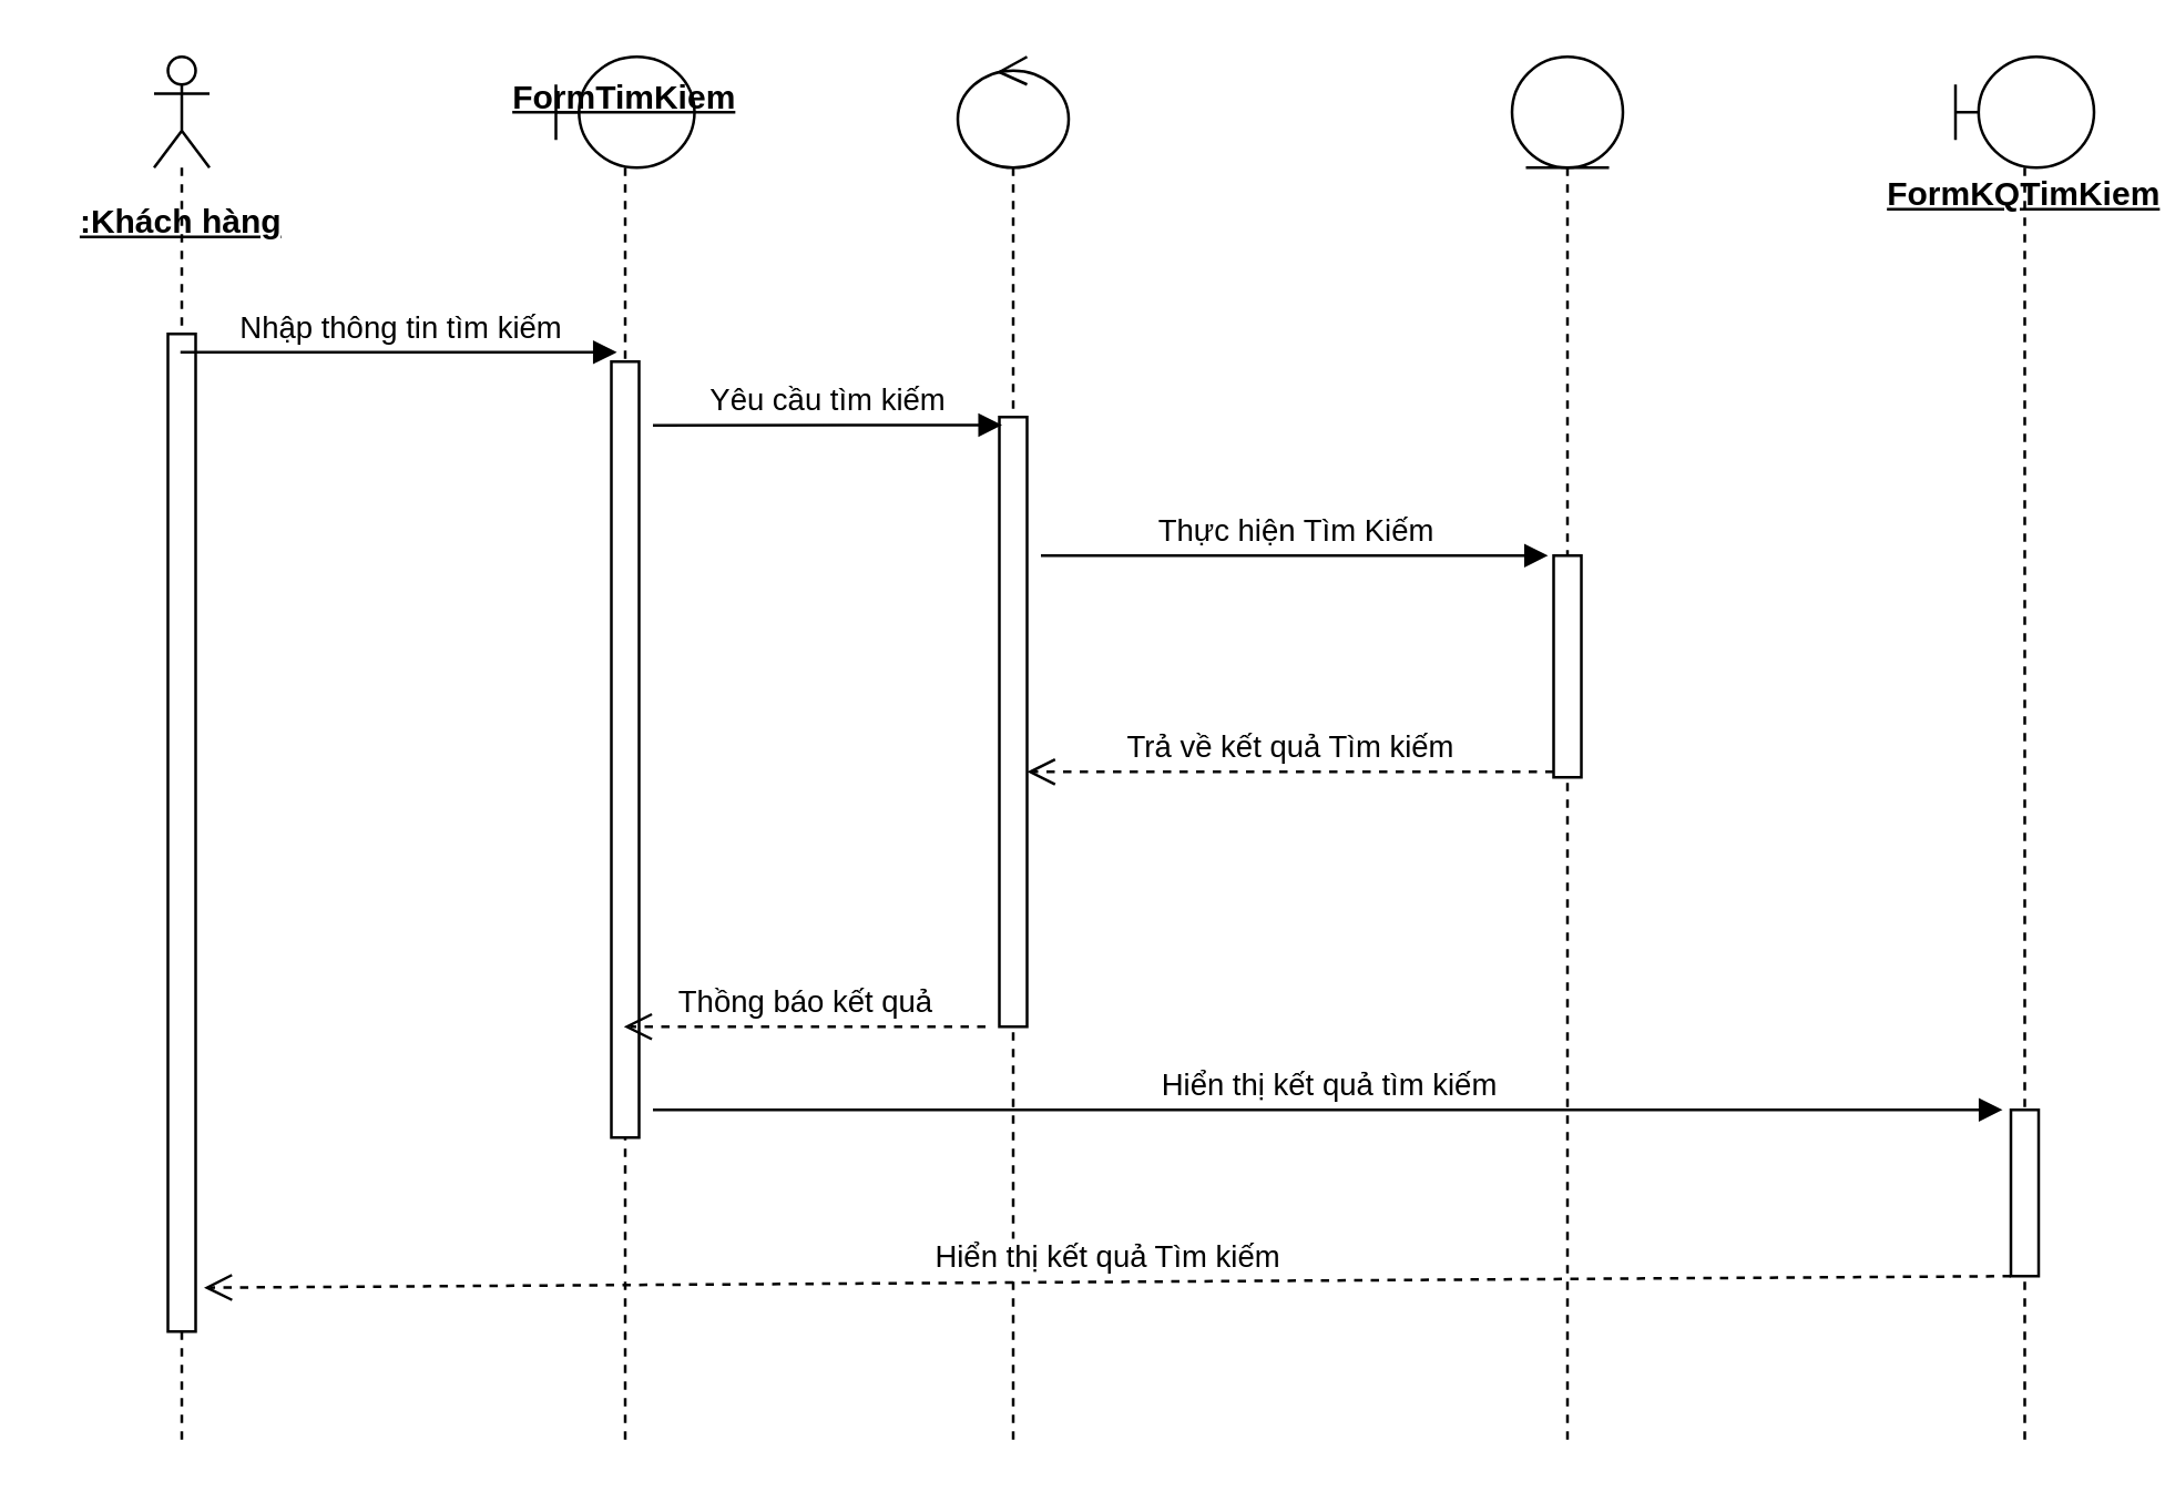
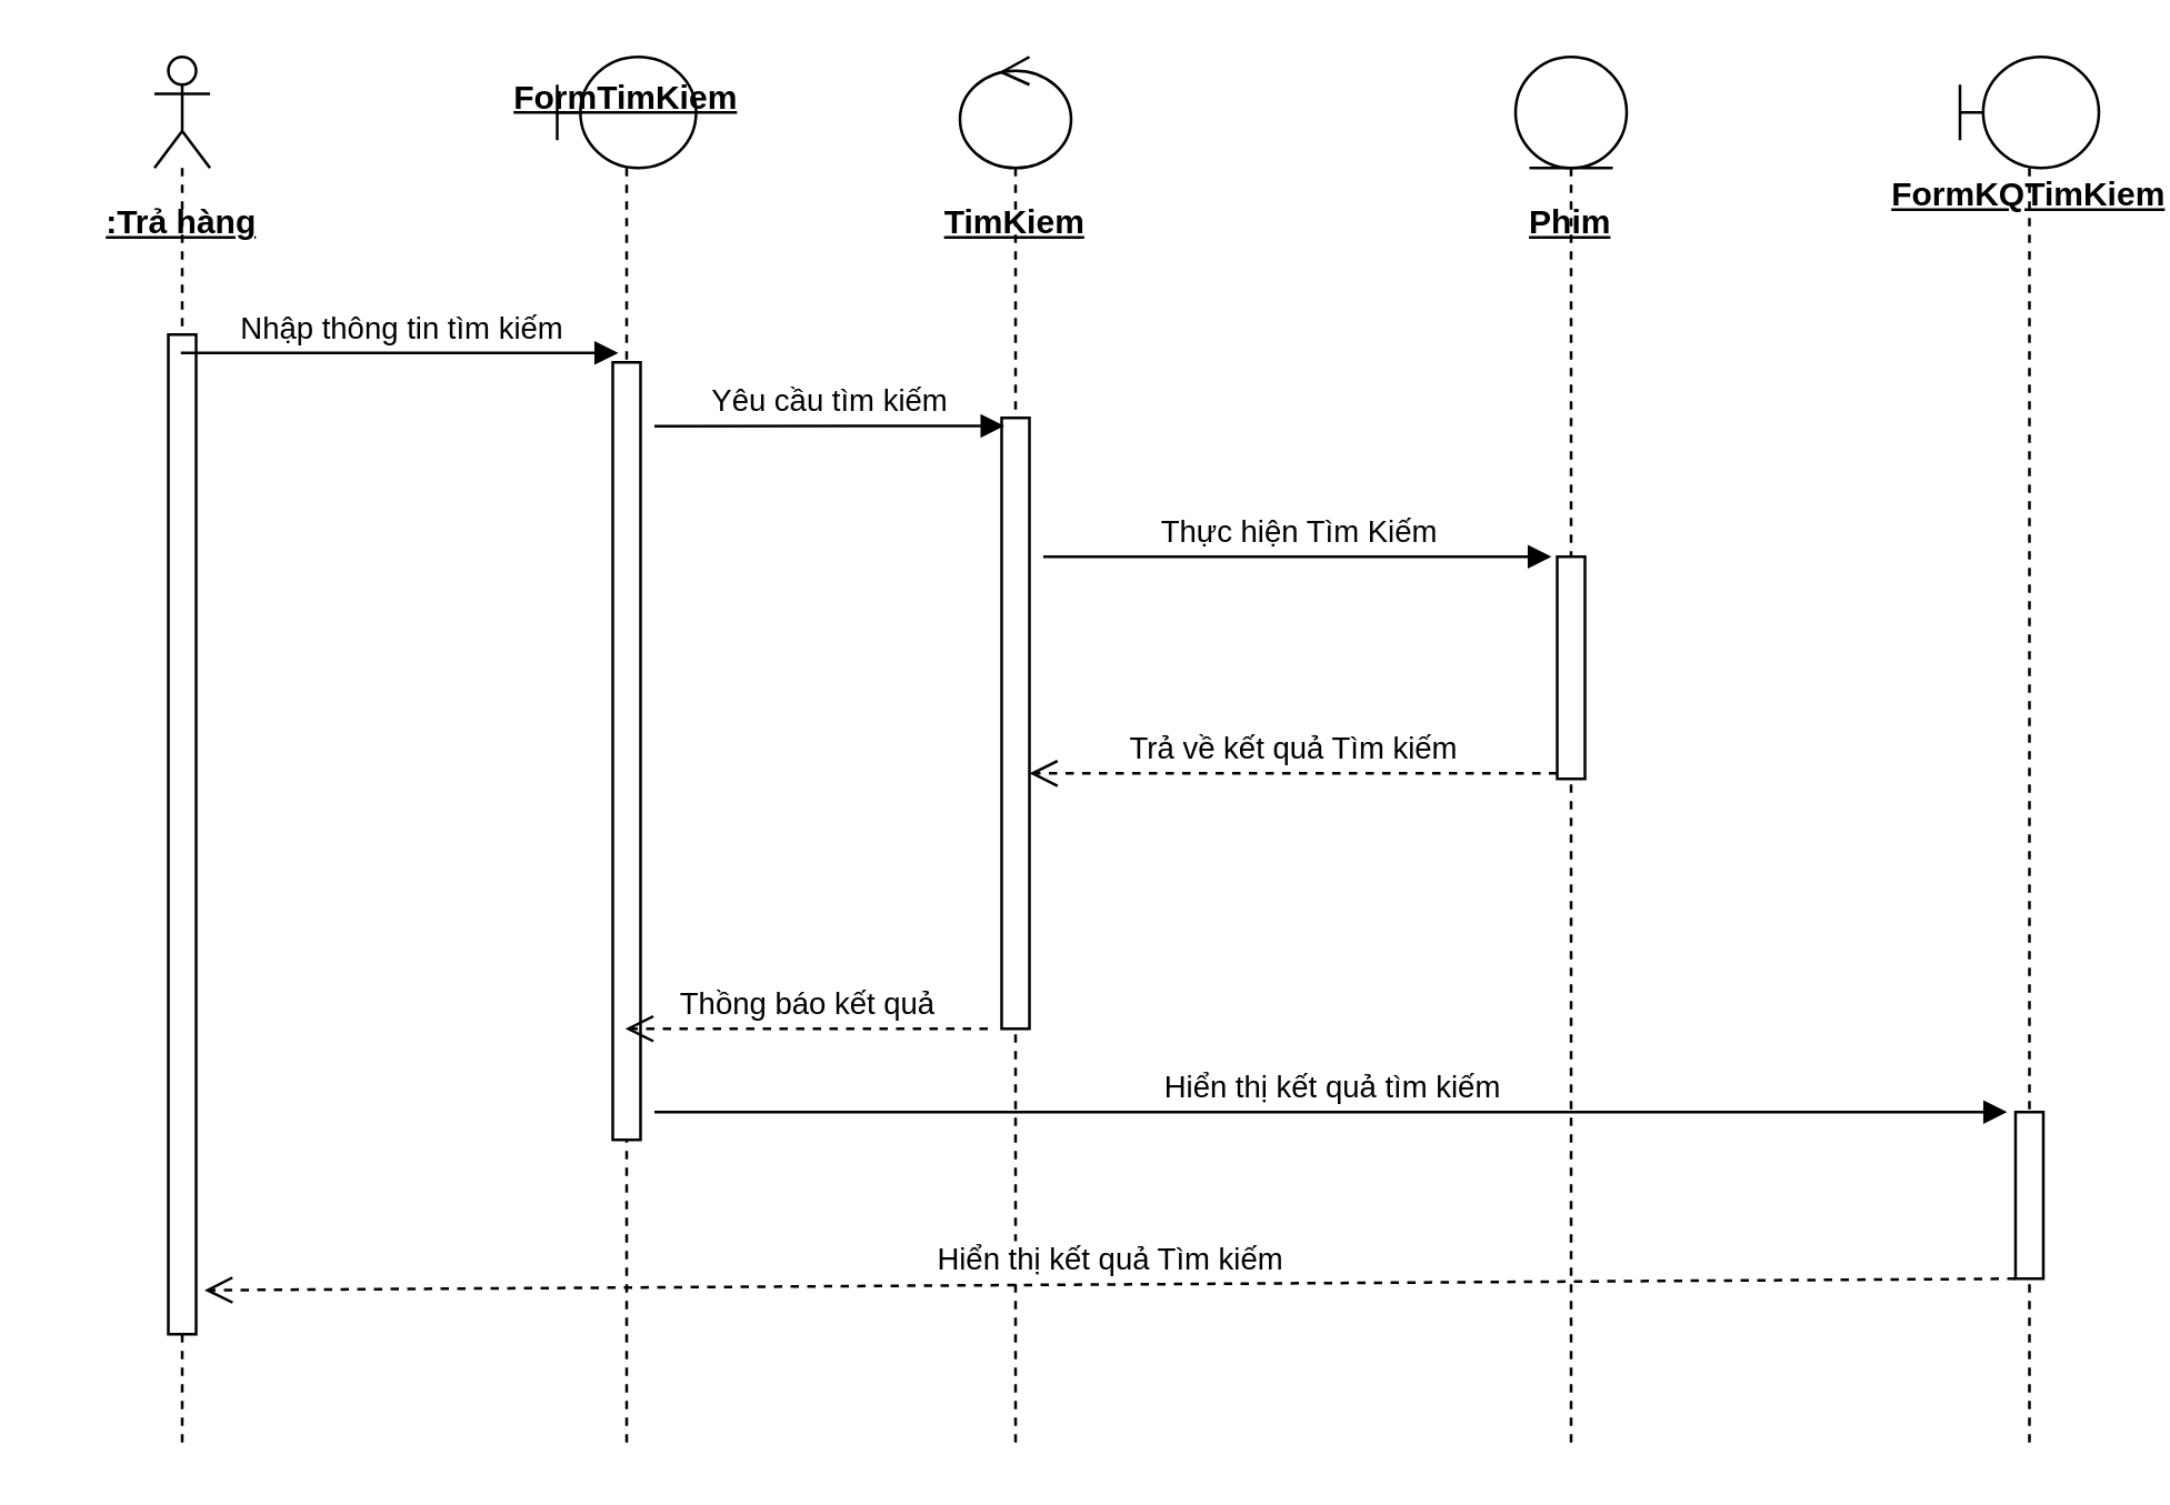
  <mxCell id="0" />
  <mxCell id="1" parent="0" />
  <mxCell id="2" value="" style="shape=umlLifeline;participant=umlActor;perimeter=lifelinePerimeter;whiteSpace=wrap;html=1;container=1;collapsible=0;recursiveResize=0;verticalAlign=top;spacingTop=36;labelBackgroundColor=#ffffff;outlineConnect=0;" vertex="1" parent="1"><mxGeometry x="55" y="20" width="20" height="500" as="geometry" /></mxCell>
  <mxCell id="3" value="" style="html=1;points=[];perimeter=orthogonalPerimeter;" vertex="1" parent="2"><mxGeometry x="5" y="100" width="10" height="360" as="geometry" /></mxCell>
- <mxCell id="4" value="&lt;b&gt;&lt;u&gt;:Khách hàng&lt;/u&gt;&lt;/b&gt;" style="text;html=1;strokeColor=none;fillColor=none;align=center;verticalAlign=middle;whiteSpace=wrap;rounded=0;" vertex="1" parent="1"><mxGeometry x="20" y="70" width="90" height="20" as="geometry" /></mxCell>
+ <mxCell id="4" value="&lt;b&gt;&lt;u&gt;:Trả hàng&lt;/u&gt;&lt;/b&gt;" style="text;html=1;strokeColor=none;fillColor=none;align=center;verticalAlign=middle;whiteSpace=wrap;rounded=0;" vertex="1" parent="1"><mxGeometry x="20" y="70" width="90" height="20" as="geometry" /></mxCell>
  <mxCell id="5" value="" style="shape=umlLifeline;participant=umlBoundary;perimeter=lifelinePerimeter;whiteSpace=wrap;html=1;container=1;collapsible=0;recursiveResize=0;verticalAlign=top;spacingTop=36;labelBackgroundColor=#ffffff;outlineConnect=0;" vertex="1" parent="1"><mxGeometry x="200" y="20" width="50" height="500" as="geometry" /></mxCell>
  <mxCell id="6" value="&lt;b&gt;&lt;u&gt;FormTimKiem&lt;/u&gt;&lt;/b&gt;" style="text;html=1;strokeColor=none;fillColor=none;align=center;verticalAlign=middle;whiteSpace=wrap;rounded=0;" vertex="1" parent="5"><mxGeometry x="5" y="5" width="40" height="20" as="geometry" /></mxCell>
  <mxCell id="7" value="" style="html=1;points=[];perimeter=orthogonalPerimeter;" vertex="1" parent="5"><mxGeometry x="20" y="110" width="10" height="280" as="geometry" /></mxCell>
  <mxCell id="8" value="Hiển thị kết quả tìm kiếm" style="html=1;verticalAlign=bottom;endArrow=block;" edge="1" parent="5"><mxGeometry width="80" relative="1" as="geometry"><mxPoint x="35" y="380" as="sourcePoint" /><mxPoint x="522" y="380" as="targetPoint" /></mxGeometry></mxCell>
  <mxCell id="9" value="" style="shape=umlLifeline;participant=umlEntity;perimeter=lifelinePerimeter;whiteSpace=wrap;html=1;container=1;collapsible=0;recursiveResize=0;verticalAlign=top;spacingTop=36;labelBackgroundColor=#ffffff;outlineConnect=0;" vertex="1" parent="1"><mxGeometry x="545" y="20" width="40" height="500" as="geometry" /></mxCell>
  <mxCell id="10" value="" style="html=1;points=[];perimeter=orthogonalPerimeter;" vertex="1" parent="9"><mxGeometry x="15" y="180" width="10" height="80" as="geometry" /></mxCell>
  <mxCell id="11" value="" style="shape=umlLifeline;participant=umlControl;perimeter=lifelinePerimeter;whiteSpace=wrap;html=1;container=1;collapsible=0;recursiveResize=0;verticalAlign=top;spacingTop=36;labelBackgroundColor=#ffffff;outlineConnect=0;" vertex="1" parent="1"><mxGeometry x="345" y="20" width="40" height="500" as="geometry" /></mxCell>
+ <mxCell id="12" value="&lt;b&gt;&lt;u&gt;TimKiem&lt;/u&gt;&lt;/b&gt;" style="text;html=1;strokeColor=none;fillColor=none;align=center;verticalAlign=middle;whiteSpace=wrap;rounded=0;" vertex="1" parent="11"><mxGeometry y="50" width="40" height="20" as="geometry" /></mxCell>
  <mxCell id="13" value="" style="html=1;points=[];perimeter=orthogonalPerimeter;" vertex="1" parent="11"><mxGeometry x="15" y="130" width="10" height="220" as="geometry" /></mxCell>
  <mxCell id="14" value="Thực hiện Tìm Kiếm" style="html=1;verticalAlign=bottom;endArrow=block;" edge="1" parent="11"><mxGeometry width="80" relative="1" as="geometry"><mxPoint x="30" y="180" as="sourcePoint" /><mxPoint x="213" y="180" as="targetPoint" /></mxGeometry></mxCell>
  <mxCell id="15" value="" style="shape=umlLifeline;participant=umlBoundary;perimeter=lifelinePerimeter;whiteSpace=wrap;html=1;container=1;collapsible=0;recursiveResize=0;verticalAlign=top;spacingTop=36;labelBackgroundColor=#ffffff;outlineConnect=0;" vertex="1" parent="1"><mxGeometry x="705" y="20" width="50" height="500" as="geometry" /></mxCell>
  <mxCell id="16" value="&lt;b&gt;&lt;u&gt;FormKQTimKiem&lt;/u&gt;&lt;/b&gt;" style="text;html=1;strokeColor=none;fillColor=none;align=center;verticalAlign=middle;whiteSpace=wrap;rounded=0;" vertex="1" parent="15"><mxGeometry x="5" y="40" width="40" height="20" as="geometry" /></mxCell>
  <mxCell id="17" value="" style="html=1;points=[];perimeter=orthogonalPerimeter;" vertex="1" parent="15"><mxGeometry x="20" y="380" width="10" height="60" as="geometry" /></mxCell>
+ <mxCell id="18" value="&lt;b&gt;&lt;u&gt;Phim&lt;/u&gt;&lt;/b&gt;" style="text;html=1;strokeColor=none;fillColor=none;align=center;verticalAlign=middle;whiteSpace=wrap;rounded=0;" vertex="1" parent="1"><mxGeometry x="545" y="70" width="40" height="20" as="geometry" /></mxCell>
  <mxCell id="19" value="Nhập thông tin tìm kiếm" style="html=1;verticalAlign=bottom;endArrow=block;entryX=0.2;entryY=-0.012;entryDx=0;entryDy=0;entryPerimeter=0;" edge="1" parent="1" source="2" target="7"><mxGeometry width="80" relative="1" as="geometry"><mxPoint x="65" y="120" as="sourcePoint" /><mxPoint x="216" y="131" as="targetPoint" /></mxGeometry></mxCell>
  <mxCell id="20" value="Yêu cầu tìm kiếm" style="html=1;verticalAlign=bottom;endArrow=block;entryX=0.1;entryY=0.013;entryDx=0;entryDy=0;entryPerimeter=0;" edge="1" parent="1" target="13"><mxGeometry width="80" relative="1" as="geometry"><mxPoint x="235" y="153" as="sourcePoint" /><mxPoint x="355" y="150" as="targetPoint" /></mxGeometry></mxCell>
  <mxCell id="21" value="Trả về kết quả Tìm kiếm" style="html=1;verticalAlign=bottom;endArrow=open;dashed=1;endSize=8;entryX=1;entryY=0.582;entryDx=0;entryDy=0;entryPerimeter=0;" edge="1" parent="1" source="10" target="13"><mxGeometry relative="1" as="geometry"><mxPoint x="515" y="280" as="sourcePoint" /><mxPoint x="435" y="280" as="targetPoint" /></mxGeometry></mxCell>
  <mxCell id="22" value="Thồng báo kết quả" style="html=1;verticalAlign=bottom;endArrow=open;dashed=1;endSize=8;" edge="1" parent="1" target="5"><mxGeometry relative="1" as="geometry"><mxPoint x="355" y="370" as="sourcePoint" /><mxPoint x="275" y="370" as="targetPoint" /></mxGeometry></mxCell>
  <mxCell id="23" value="Hiển thị kết quả Tìm kiếm" style="html=1;verticalAlign=bottom;endArrow=open;dashed=1;endSize=8;entryX=1.3;entryY=0.956;entryDx=0;entryDy=0;entryPerimeter=0;" edge="1" parent="1" target="3"><mxGeometry relative="1" as="geometry"><mxPoint x="725" y="460" as="sourcePoint" /><mxPoint x="70" y="456" as="targetPoint" /></mxGeometry></mxCell>
